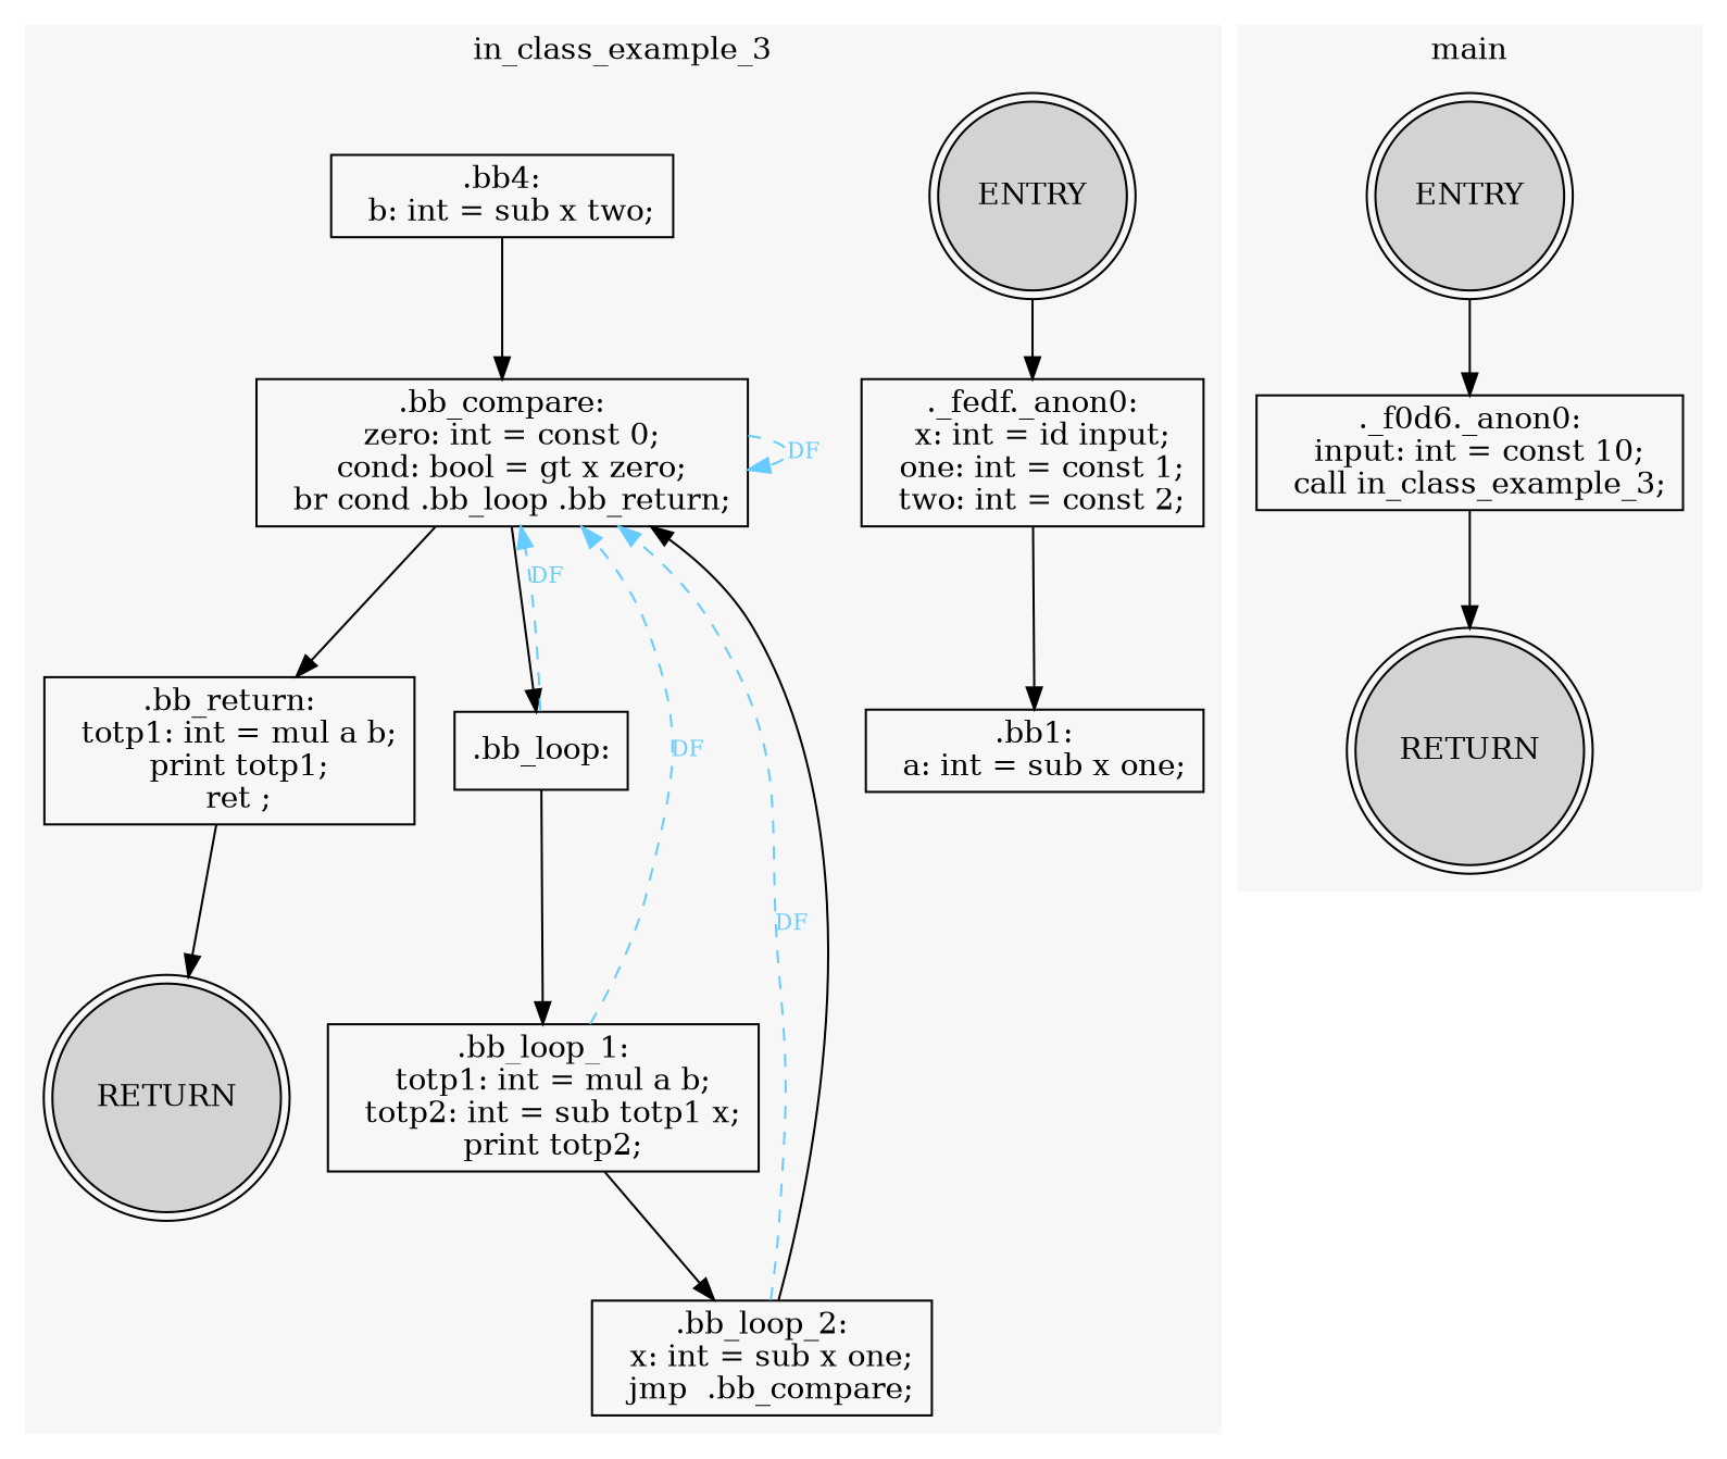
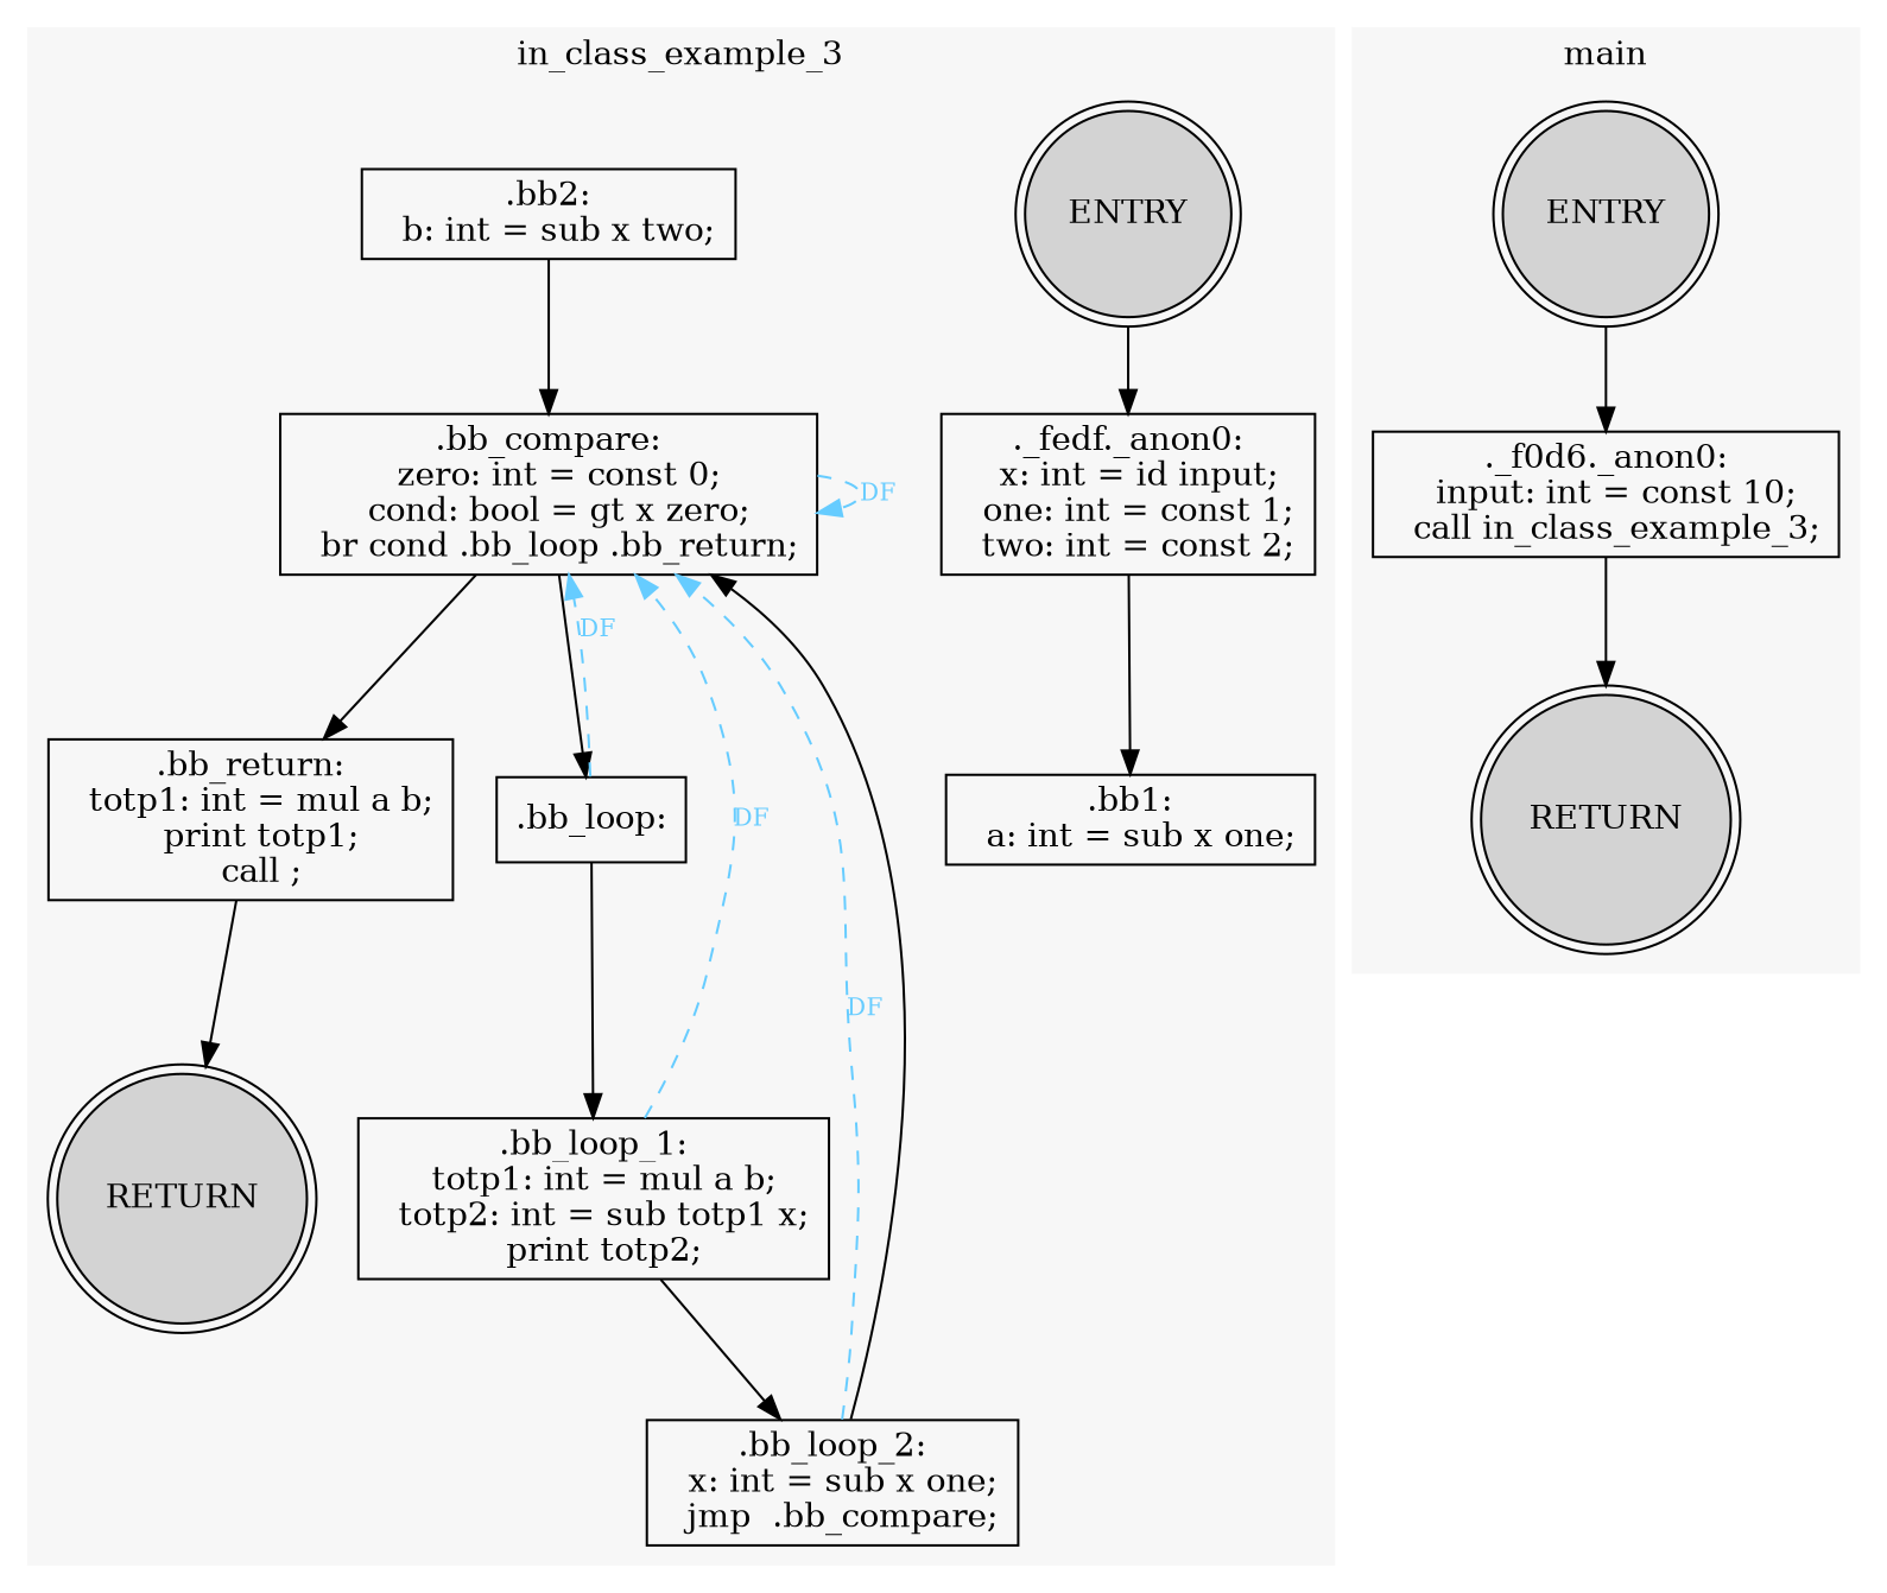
  digraph {
    node [shape=box]
    n1 [fillcolor=lightgray label=ENTRY shape=doublecircle style=filled]
    n2 [label="._fedf._anon0:\n  x: int = id input;\n  one: int = const 1;\n  two: int = const 2;"]
    n3 [label=".bb1:\n  a: int = sub x one;"]
-   n4 [label=".bb4:\n  b: int = sub x two;"]
+   n4 [label=".bb2:\n  b: int = sub x two;"]
    n5 [label=".bb_compare:\n  zero: int = const 0;\n  cond: bool = gt x zero;\n  br cond .bb_loop .bb_return;"]
-   n6 [label=".bb_return:\n  totp1: int = mul a b;\n  print totp1;\n  ret ;"]
+   n6 [label=".bb_return:\n  totp1: int = mul a b;\n  print totp1;\n  call ;"]
    n7 [label=".bb_loop:"]
    n8 [fillcolor=lightgray label=RETURN shape=doublecircle style=filled]
    n9 [label=".bb_loop_1:\n  totp1: int = mul a b;\n  totp2: int = sub totp1 x;\n  print totp2;"]
    n10 [label=".bb_loop_2:\n  x: int = sub x one;\n  jmp  .bb_compare;"]
    n11 [fillcolor=lightgray label=ENTRY shape=doublecircle style=filled]
    n12 [label="._f0d6._anon0:\n  input: int = const 10;\n  call in_class_example_3;"]
    n13 [fillcolor=lightgray label=RETURN shape=doublecircle style=filled]
    subgraph cluster_1 {
      color="#f7f7f7"
      label=in_class_example_3
      rankdir=TB
      style=filled
      n1
      n2
      n3
      n4
      n5
      n6
      n7
      n8
      n9
      n10
    }
    subgraph cluster_2 {
      color="#f7f7f7"
      label=main
      rankdir=TB
      style=filled
      n11
      n12
      n13
    }
    n1 -> n2
    n2 -> n3
    n4 -> n5
    n5 -> n5 [color="#66ccff" constraint=false fontcolor="#66ccff" fontsize=10 label=DF style=dashed]
    n5 -> n6
    n5 -> n7
    n6 -> n8
    n7 -> n5 [color="#66ccff" constraint=false fontcolor="#66ccff" fontsize=10 label=DF style=dashed]
    n7 -> n9
    n9 -> n5 [color="#66ccff" constraint=false fontcolor="#66ccff" fontsize=10 label=DF style=dashed]
    n9 -> n10
    n10 -> n5 [color="#66ccff" constraint=false fontcolor="#66ccff" fontsize=10 label=DF style=dashed]
    n10 -> n5
    n11 -> n12
    n12 -> n13
  }
